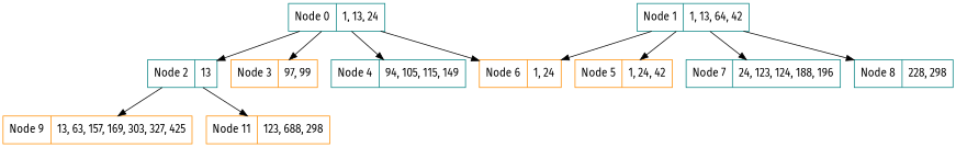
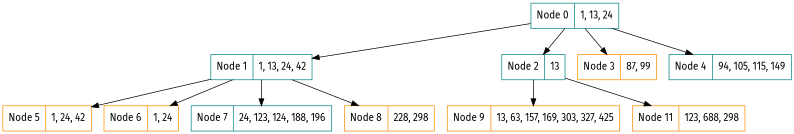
  digraph {
    fontname="Fira Sans"
    node [color=teal fontname="Fira Sans" shape=record]
    edge [fontname="Fira Sans"]
    n1 [label="Node 0 | 1, 13, 24 "]
-   n2 [label="Node 1 | 1, 13, 64, 42 "]
+   n2 [label="Node 1 | 1, 13, 24, 42 "]
    n3 [label="Node 2 | 13 "]
-   n4 [color=darkorange label="Node 3 | 97, 99 "]
+   n4 [color=darkorange label="Node 3 | 87, 99 "]
    n5 [label="Node 4 | 94, 105, 115, 149 "]
    n6 [color=darkorange label="Node 5 | 1, 24, 42 "]
    n7 [color=darkorange label="Node 6 | 1, 24 "]
    n8 [label="Node 7 | 24, 123, 124, 188, 196 "]
-   n9 [label="Node 8 | 228, 298 "]
+   n9 [color=darkorange label="Node 8 | 228, 298 "]
    n10 [color=darkorange label="Node 9 | 13, 63, 157, 169, 303, 327, 425 "]
    n11 [color=darkorange label="Node 11 | 123, 688, 298 "]
-   n1 -> n7
+   n1 -> n2
    n1 -> n3
    n1 -> n4
    n1 -> n5
    n2 -> n6
    n2 -> n7
    n2 -> n8
    n2 -> n9
    n3 -> n10
    n3 -> n11
  }
